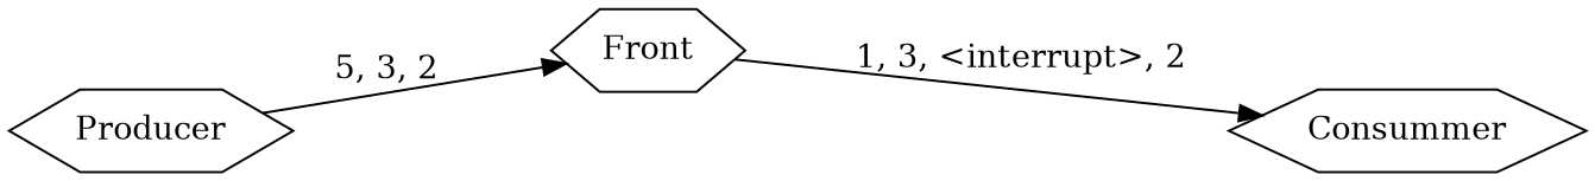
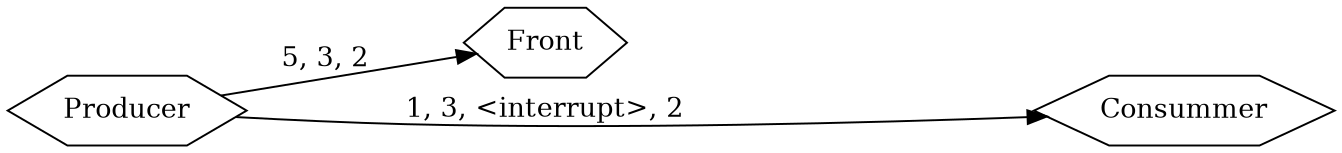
  digraph {
    rankdir=LR
    node [shape=hexagon]
    n1 [label=Producer]
    n2 [label=Front]
    n3 [label=Consummer]
    n1 -> n2 [label="5, 3, 2"]
-   n2 -> n3 [label="1, 3, <interrupt>, 2"]
+   n1 -> n3 [label="1, 3, <interrupt>, 2"]
  }
